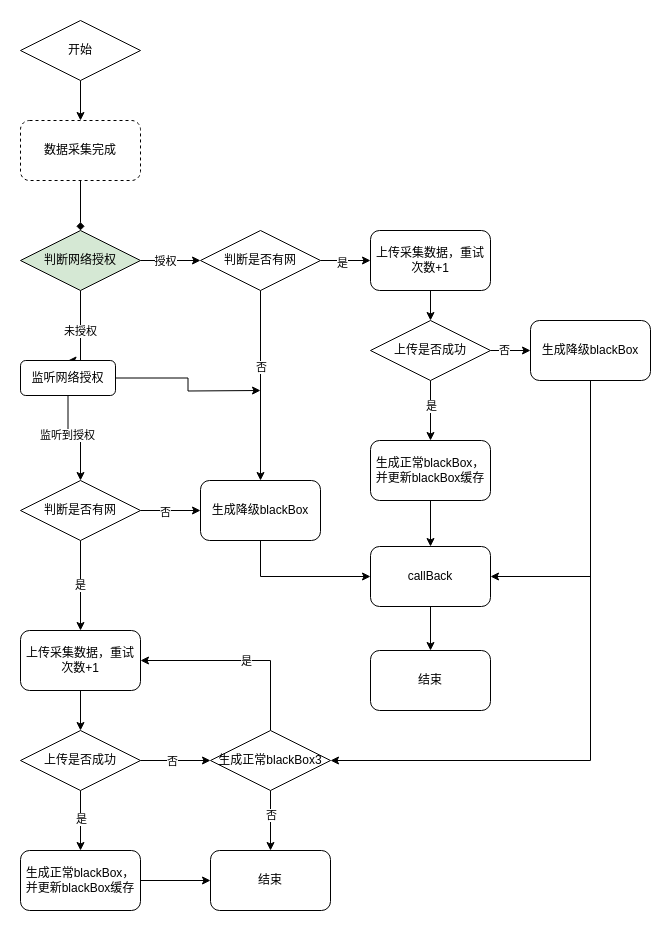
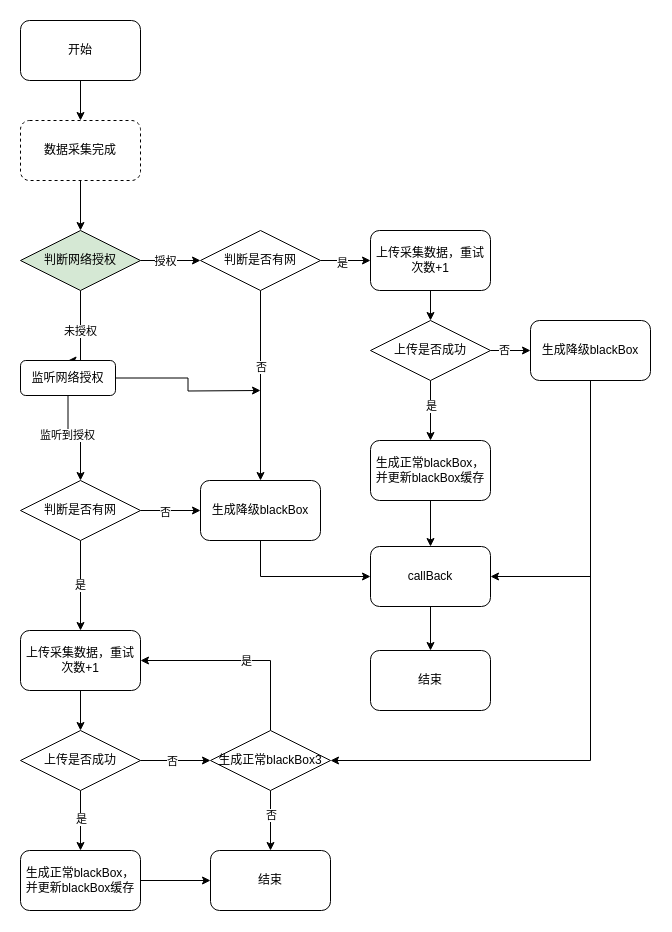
  <mxCell id="0" />
  <mxCell id="1" parent="0" />
  <mxCell id="2" style="edgeStyle=orthogonalEdgeStyle;rounded=0;orthogonalLoop=1;jettySize=auto;html=1;exitX=0.5;exitY=1;exitDx=0;exitDy=0;" edge="1" parent="1" source="3" target="5"><mxGeometry relative="1" as="geometry" /></mxCell>
- <mxCell id="3" value="开始" style="rhombus;whiteSpace=wrap;html=1;" vertex="1" parent="1"><mxGeometry x="20" y="20" width="120" height="60" as="geometry" /></mxCell>
- <mxCell id="4" style="edgeStyle=orthogonalEdgeStyle;rounded=0;orthogonalLoop=1;jettySize=auto;html=1;exitX=0.5;exitY=1;exitDx=0;exitDy=0;entryX=0.5;entryY=0;entryDx=0;entryDy=0;endArrow=diamond;" edge="1" parent="1" source="5" target="9"><mxGeometry relative="1" as="geometry" /></mxCell>
+ <mxCell id="3" value="开始" style="rounded=1;whiteSpace=wrap;html=1;" vertex="1" parent="1"><mxGeometry x="20" y="20" width="120" height="60" as="geometry" /></mxCell>
+ <mxCell id="4" style="edgeStyle=orthogonalEdgeStyle;rounded=0;orthogonalLoop=1;jettySize=auto;html=1;exitX=0.5;exitY=1;exitDx=0;exitDy=0;entryX=0.5;entryY=0;entryDx=0;entryDy=0;" edge="1" parent="1" source="5" target="9"><mxGeometry relative="1" as="geometry" /></mxCell>
  <mxCell id="5" value="数据采集完成" style="rounded=1;whiteSpace=wrap;html=1;dashed=1;" vertex="1" parent="1"><mxGeometry x="20" y="120" width="120" height="60" as="geometry" /></mxCell>
  <mxCell id="6" value="未授权" style="edgeStyle=orthogonalEdgeStyle;rounded=0;orthogonalLoop=1;jettySize=auto;html=1;exitX=0.5;exitY=1;exitDx=0;exitDy=0;entryX=0.5;entryY=0;entryDx=0;entryDy=0;" edge="1" parent="1" source="9" target="13"><mxGeometry relative="1" as="geometry"><Array as="points"><mxPoint x="80" y="330" /><mxPoint x="80" y="330" /></Array></mxGeometry></mxCell>
  <mxCell id="7" style="edgeStyle=orthogonalEdgeStyle;rounded=0;orthogonalLoop=1;jettySize=auto;html=1;exitX=1;exitY=0.5;exitDx=0;exitDy=0;" edge="1" parent="1" source="9" target="33"><mxGeometry relative="1" as="geometry" /></mxCell>
  <mxCell id="8" value="授权" style="edgeLabel;html=1;align=center;verticalAlign=middle;resizable=0;points=[];" vertex="1" connectable="0" parent="7"><mxGeometry x="-0.2" relative="1" as="geometry"><mxPoint as="offset" /></mxGeometry></mxCell>
  <mxCell id="9" value="判断网络授权" style="rhombus;whiteSpace=wrap;html=1;fillColor=#d5e8d4;" vertex="1" parent="1"><mxGeometry x="20" y="230" width="120" height="60" as="geometry" /></mxCell>
  <mxCell id="10" value="" style="edgeStyle=orthogonalEdgeStyle;rounded=0;orthogonalLoop=1;jettySize=auto;html=1;" edge="1" parent="1" source="13" target="17"><mxGeometry relative="1" as="geometry" /></mxCell>
  <mxCell id="11" value="监听到授权" style="edgeLabel;html=1;align=center;verticalAlign=middle;resizable=0;points=[];" vertex="1" connectable="0" parent="10"><mxGeometry x="-0.2" y="-1" relative="1" as="geometry"><mxPoint as="offset" /></mxGeometry></mxCell>
  <mxCell id="12" style="edgeStyle=orthogonalEdgeStyle;rounded=0;orthogonalLoop=1;jettySize=auto;html=1;" edge="1" parent="1" source="13"><mxGeometry relative="1" as="geometry"><mxPoint x="260" y="390" as="targetPoint" /></mxGeometry></mxCell>
  <mxCell id="13" value="监听网络授权" style="rounded=1;whiteSpace=wrap;html=1;" vertex="1" parent="1"><mxGeometry x="20" y="360" width="95" height="35" as="geometry" /></mxCell>
  <mxCell id="14" value="是" style="edgeStyle=orthogonalEdgeStyle;rounded=0;orthogonalLoop=1;jettySize=auto;html=1;exitX=0.5;exitY=1;exitDx=0;exitDy=0;" edge="1" parent="1" source="17" target="19"><mxGeometry relative="1" as="geometry" /></mxCell>
  <mxCell id="15" style="edgeStyle=orthogonalEdgeStyle;rounded=0;orthogonalLoop=1;jettySize=auto;html=1;exitX=1;exitY=0.5;exitDx=0;exitDy=0;" edge="1" parent="1" source="17" target="21"><mxGeometry relative="1" as="geometry" /></mxCell>
  <mxCell id="16" value="否" style="edgeLabel;html=1;align=center;verticalAlign=middle;resizable=0;points=[];" vertex="1" connectable="0" parent="15"><mxGeometry x="-0.2" relative="1" as="geometry"><mxPoint y="1" as="offset" /></mxGeometry></mxCell>
  <mxCell id="17" value="判断是否有网" style="rhombus;whiteSpace=wrap;html=1;" vertex="1" parent="1"><mxGeometry x="20" y="480" width="120" height="60" as="geometry" /></mxCell>
  <mxCell id="18" value="" style="edgeStyle=orthogonalEdgeStyle;rounded=0;orthogonalLoop=1;jettySize=auto;html=1;" edge="1" parent="1" source="19" target="28"><mxGeometry relative="1" as="geometry" /></mxCell>
  <mxCell id="19" value="上传采集数据，重试次数+1" style="rounded=1;whiteSpace=wrap;html=1;" vertex="1" parent="1"><mxGeometry x="20" y="630" width="120" height="60" as="geometry" /></mxCell>
  <mxCell id="20" style="edgeStyle=orthogonalEdgeStyle;rounded=0;orthogonalLoop=1;jettySize=auto;html=1;exitX=0.5;exitY=1;exitDx=0;exitDy=0;entryX=0;entryY=0.5;entryDx=0;entryDy=0;" edge="1" parent="1" source="21" target="23"><mxGeometry relative="1" as="geometry" /></mxCell>
  <mxCell id="21" value="生成降级blackBox" style="rounded=1;whiteSpace=wrap;html=1;" vertex="1" parent="1"><mxGeometry x="200" y="480" width="120" height="60" as="geometry" /></mxCell>
  <mxCell id="22" style="edgeStyle=orthogonalEdgeStyle;rounded=0;orthogonalLoop=1;jettySize=auto;html=1;exitX=0.5;exitY=1;exitDx=0;exitDy=0;" edge="1" parent="1" source="23" target="53"><mxGeometry relative="1" as="geometry" /></mxCell>
  <mxCell id="23" value="callBack" style="rounded=1;whiteSpace=wrap;html=1;" vertex="1" parent="1"><mxGeometry x="370" y="546" width="120" height="60" as="geometry" /></mxCell>
  <mxCell id="24" style="edgeStyle=orthogonalEdgeStyle;rounded=0;orthogonalLoop=1;jettySize=auto;html=1;exitX=0.5;exitY=1;exitDx=0;exitDy=0;" edge="1" parent="1" source="28"><mxGeometry relative="1" as="geometry"><mxPoint x="80" y="850" as="targetPoint" /></mxGeometry></mxCell>
  <mxCell id="25" value="是" style="edgeLabel;html=1;align=center;verticalAlign=middle;resizable=0;points=[];" vertex="1" connectable="0" parent="24"><mxGeometry x="-0.117" relative="1" as="geometry"><mxPoint y="1" as="offset" /></mxGeometry></mxCell>
  <mxCell id="26" style="edgeStyle=orthogonalEdgeStyle;rounded=0;orthogonalLoop=1;jettySize=auto;html=1;" edge="1" parent="1" source="28" target="49"><mxGeometry relative="1" as="geometry" /></mxCell>
  <mxCell id="27" value="否" style="edgeLabel;html=1;align=center;verticalAlign=middle;resizable=0;points=[];" vertex="1" connectable="0" parent="26"><mxGeometry x="-0.114" y="1" relative="1" as="geometry"><mxPoint y="1" as="offset" /></mxGeometry></mxCell>
  <mxCell id="28" value="上传是否成功" style="rhombus;whiteSpace=wrap;html=1;" vertex="1" parent="1"><mxGeometry x="20" y="730" width="120" height="60" as="geometry" /></mxCell>
  <mxCell id="29" style="edgeStyle=orthogonalEdgeStyle;rounded=0;orthogonalLoop=1;jettySize=auto;html=1;exitX=0.5;exitY=1;exitDx=0;exitDy=0;" edge="1" parent="1" source="33" target="21"><mxGeometry relative="1" as="geometry"><mxPoint x="260" y="340" as="targetPoint" /></mxGeometry></mxCell>
  <mxCell id="30" value="否" style="edgeLabel;html=1;align=center;verticalAlign=middle;resizable=0;points=[];" vertex="1" connectable="0" parent="29"><mxGeometry x="-0.2" relative="1" as="geometry"><mxPoint as="offset" /></mxGeometry></mxCell>
  <mxCell id="31" style="edgeStyle=orthogonalEdgeStyle;rounded=0;orthogonalLoop=1;jettySize=auto;html=1;entryX=0;entryY=0.5;entryDx=0;entryDy=0;" edge="1" parent="1" source="33" target="37"><mxGeometry relative="1" as="geometry" /></mxCell>
  <mxCell id="32" value="是" style="edgeLabel;html=1;align=center;verticalAlign=middle;resizable=0;points=[];" vertex="1" connectable="0" parent="31"><mxGeometry x="-0.16" y="-2" relative="1" as="geometry"><mxPoint as="offset" /></mxGeometry></mxCell>
  <mxCell id="33" value="判断是否有网" style="rhombus;whiteSpace=wrap;html=1;" vertex="1" parent="1"><mxGeometry x="200" y="230" width="120" height="60" as="geometry" /></mxCell>
  <mxCell id="34" style="edgeStyle=orthogonalEdgeStyle;rounded=0;orthogonalLoop=1;jettySize=auto;html=1;exitX=0.5;exitY=1;exitDx=0;exitDy=0;" edge="1" parent="1" source="35" target="23"><mxGeometry relative="1" as="geometry" /></mxCell>
  <mxCell id="35" value="生成正常blackBox，并更新blackBox缓存" style="rounded=1;whiteSpace=wrap;html=1;" vertex="1" parent="1"><mxGeometry x="370" y="440" width="120" height="60" as="geometry" /></mxCell>
  <mxCell id="36" style="edgeStyle=orthogonalEdgeStyle;rounded=0;orthogonalLoop=1;jettySize=auto;html=1;exitX=0.5;exitY=1;exitDx=0;exitDy=0;entryX=0.5;entryY=0;entryDx=0;entryDy=0;" edge="1" parent="1" source="37" target="42"><mxGeometry relative="1" as="geometry" /></mxCell>
  <mxCell id="37" value="上传采集数据，重试次数+1" style="rounded=1;whiteSpace=wrap;html=1;" vertex="1" parent="1"><mxGeometry x="370" y="230" width="120" height="60" as="geometry" /></mxCell>
  <mxCell id="38" style="edgeStyle=orthogonalEdgeStyle;rounded=0;orthogonalLoop=1;jettySize=auto;html=1;exitX=0.5;exitY=1;exitDx=0;exitDy=0;entryX=0.5;entryY=0;entryDx=0;entryDy=0;" edge="1" parent="1" source="42" target="35"><mxGeometry relative="1" as="geometry" /></mxCell>
  <mxCell id="39" value="是" style="edgeLabel;html=1;align=center;verticalAlign=middle;resizable=0;points=[];" vertex="1" connectable="0" parent="38"><mxGeometry x="-0.175" y="1" relative="1" as="geometry"><mxPoint x="-1" as="offset" /></mxGeometry></mxCell>
  <mxCell id="40" style="edgeStyle=orthogonalEdgeStyle;rounded=0;orthogonalLoop=1;jettySize=auto;html=1;exitX=1;exitY=0.5;exitDx=0;exitDy=0;" edge="1" parent="1" source="42" target="44"><mxGeometry relative="1" as="geometry" /></mxCell>
  <mxCell id="41" value="否" style="edgeLabel;html=1;align=center;verticalAlign=middle;resizable=0;points=[];" vertex="1" connectable="0" parent="40"><mxGeometry x="-0.35" y="1" relative="1" as="geometry"><mxPoint as="offset" /></mxGeometry></mxCell>
  <mxCell id="42" value="上传是否成功" style="rhombus;whiteSpace=wrap;html=1;" vertex="1" parent="1"><mxGeometry x="370" y="320" width="120" height="60" as="geometry" /></mxCell>
  <mxCell id="43" style="edgeStyle=orthogonalEdgeStyle;rounded=0;orthogonalLoop=1;jettySize=auto;html=1;exitX=0.5;exitY=1;exitDx=0;exitDy=0;entryX=1;entryY=0.5;entryDx=0;entryDy=0;" edge="1" parent="1" source="44" target="49"><mxGeometry relative="1" as="geometry"><mxPoint x="610" y="670" as="targetPoint" /></mxGeometry></mxCell>
  <mxCell id="44" value="生成降级blackBox" style="rounded=1;whiteSpace=wrap;html=1;" vertex="1" parent="1"><mxGeometry x="530" y="320" width="120" height="60" as="geometry" /></mxCell>
  <mxCell id="45" style="edgeStyle=orthogonalEdgeStyle;rounded=0;orthogonalLoop=1;jettySize=auto;html=1;entryX=1;entryY=0.5;entryDx=0;entryDy=0;" edge="1" parent="1" source="49" target="19"><mxGeometry relative="1" as="geometry"><mxPoint x="230" y="590" as="targetPoint" /><Array as="points"><mxPoint x="270" y="660" /></Array></mxGeometry></mxCell>
  <mxCell id="46" value="是" style="edgeLabel;html=1;align=center;verticalAlign=middle;resizable=0;points=[];" vertex="1" connectable="0" parent="45"><mxGeometry x="-0.05" relative="1" as="geometry"><mxPoint as="offset" /></mxGeometry></mxCell>
  <mxCell id="47" style="edgeStyle=orthogonalEdgeStyle;rounded=0;orthogonalLoop=1;jettySize=auto;html=1;entryX=0.5;entryY=0;entryDx=0;entryDy=0;" edge="1" parent="1" source="49" target="52"><mxGeometry relative="1" as="geometry" /></mxCell>
  <mxCell id="48" value="否" style="edgeLabel;html=1;align=center;verticalAlign=middle;resizable=0;points=[];" vertex="1" connectable="0" parent="47"><mxGeometry x="-0.2" relative="1" as="geometry"><mxPoint as="offset" /></mxGeometry></mxCell>
  <mxCell id="49" value="生成正常blackBox3" style="rhombus;whiteSpace=wrap;html=1;" vertex="1" parent="1"><mxGeometry x="210" y="730" width="120" height="60" as="geometry" /></mxCell>
  <mxCell id="50" style="edgeStyle=orthogonalEdgeStyle;rounded=0;orthogonalLoop=1;jettySize=auto;html=1;entryX=0;entryY=0.5;entryDx=0;entryDy=0;" edge="1" parent="1" source="51" target="52"><mxGeometry relative="1" as="geometry" /></mxCell>
  <mxCell id="51" value="生成正常blackBox，并更新blackBox缓存" style="rounded=1;whiteSpace=wrap;html=1;" vertex="1" parent="1"><mxGeometry x="20" y="850" width="120" height="60" as="geometry" /></mxCell>
  <mxCell id="52" value="结束" style="rounded=1;whiteSpace=wrap;html=1;" vertex="1" parent="1"><mxGeometry x="210" y="850" width="120" height="60" as="geometry" /></mxCell>
  <mxCell id="53" value="结束" style="rounded=1;whiteSpace=wrap;html=1;" vertex="1" parent="1"><mxGeometry x="370" y="650" width="120" height="60" as="geometry" /></mxCell>
  <mxCell id="54" value="" style="endArrow=classic;html=1;rounded=0;entryX=1;entryY=0.5;entryDx=0;entryDy=0;" edge="1" parent="1" target="23"><mxGeometry width="50" height="50" relative="1" as="geometry"><mxPoint x="590" y="576" as="sourcePoint" /><mxPoint x="480" y="490" as="targetPoint" /></mxGeometry></mxCell>
